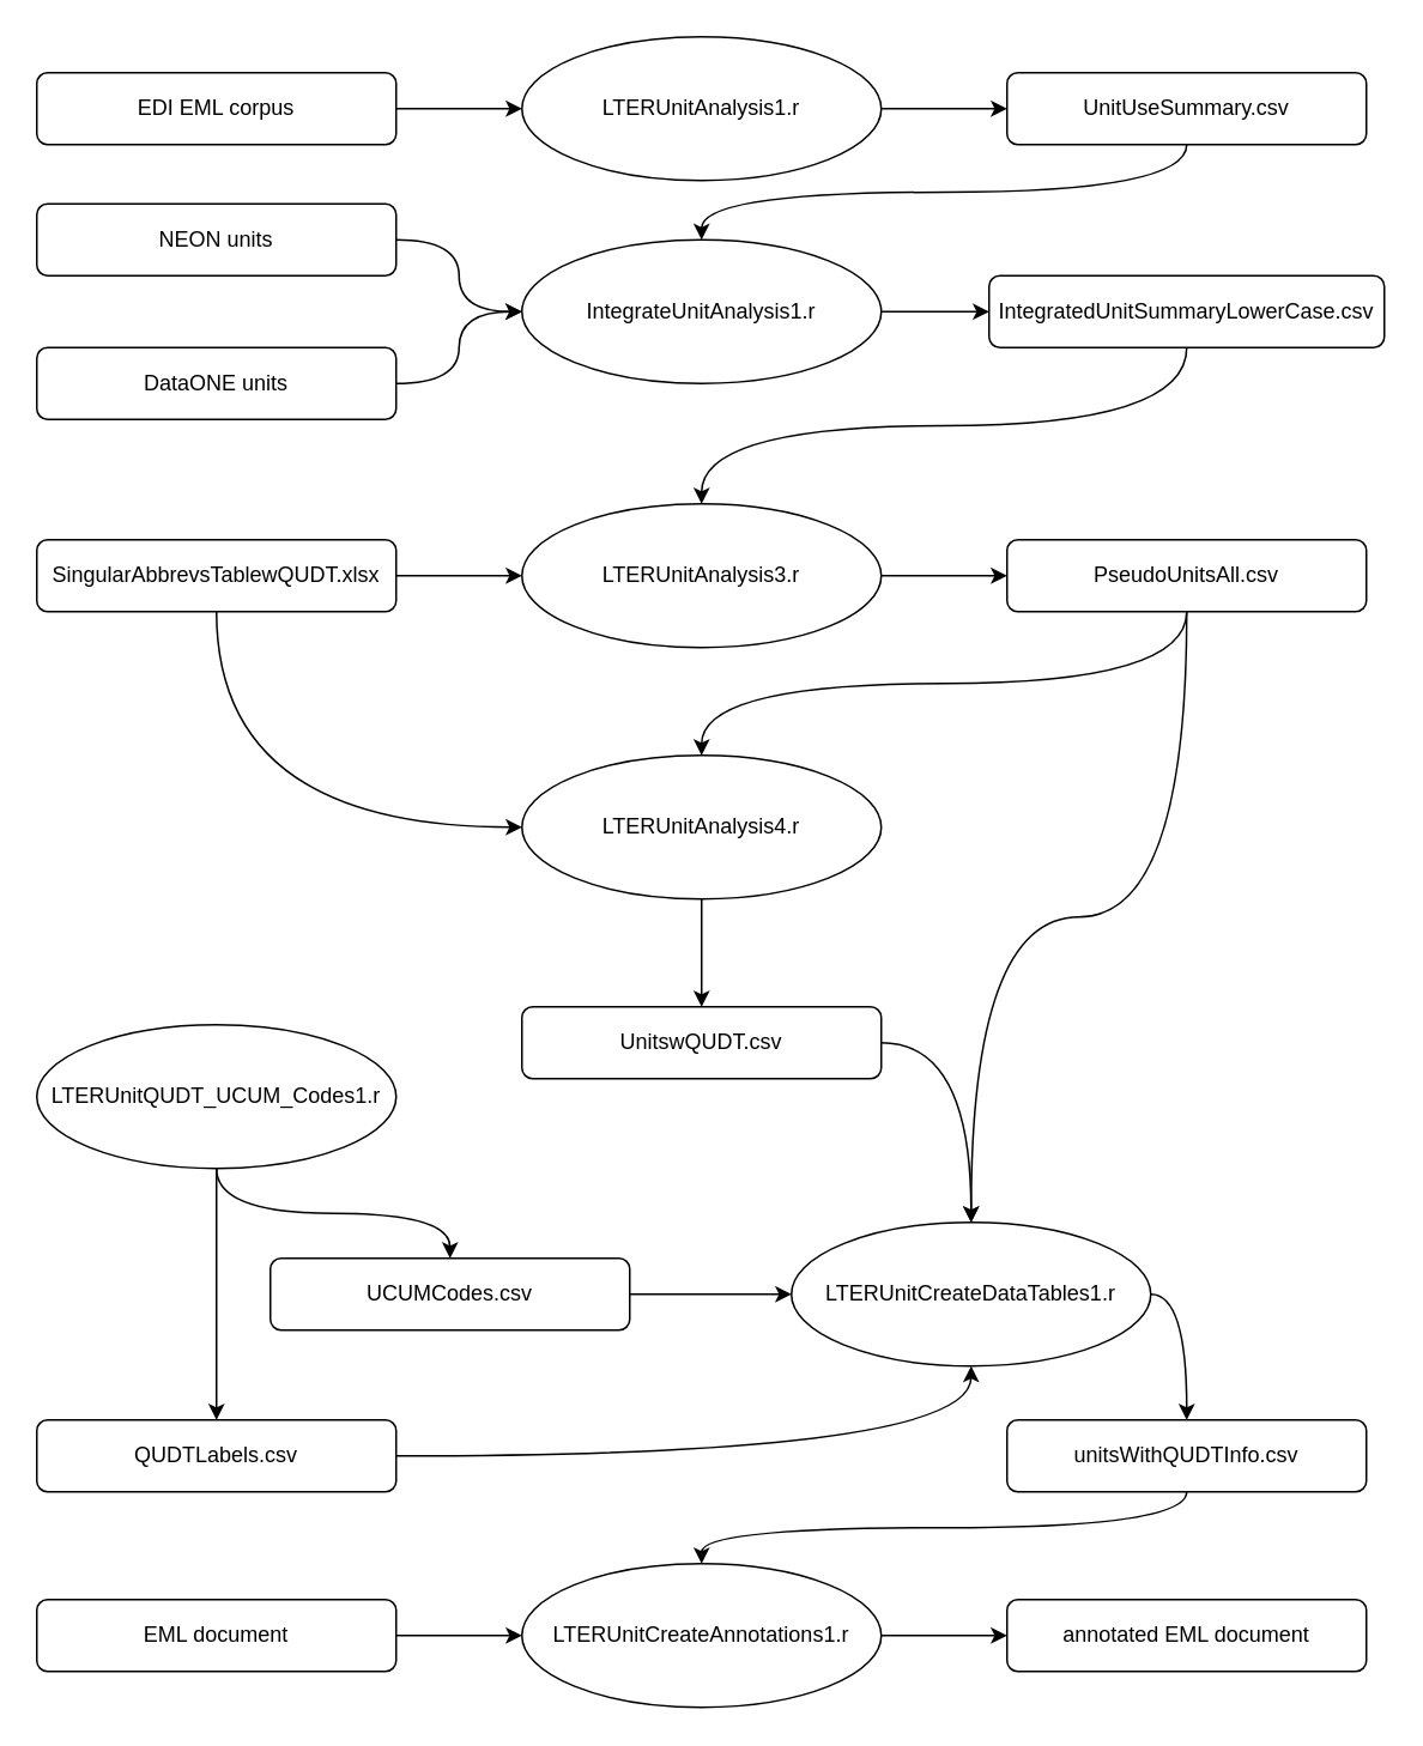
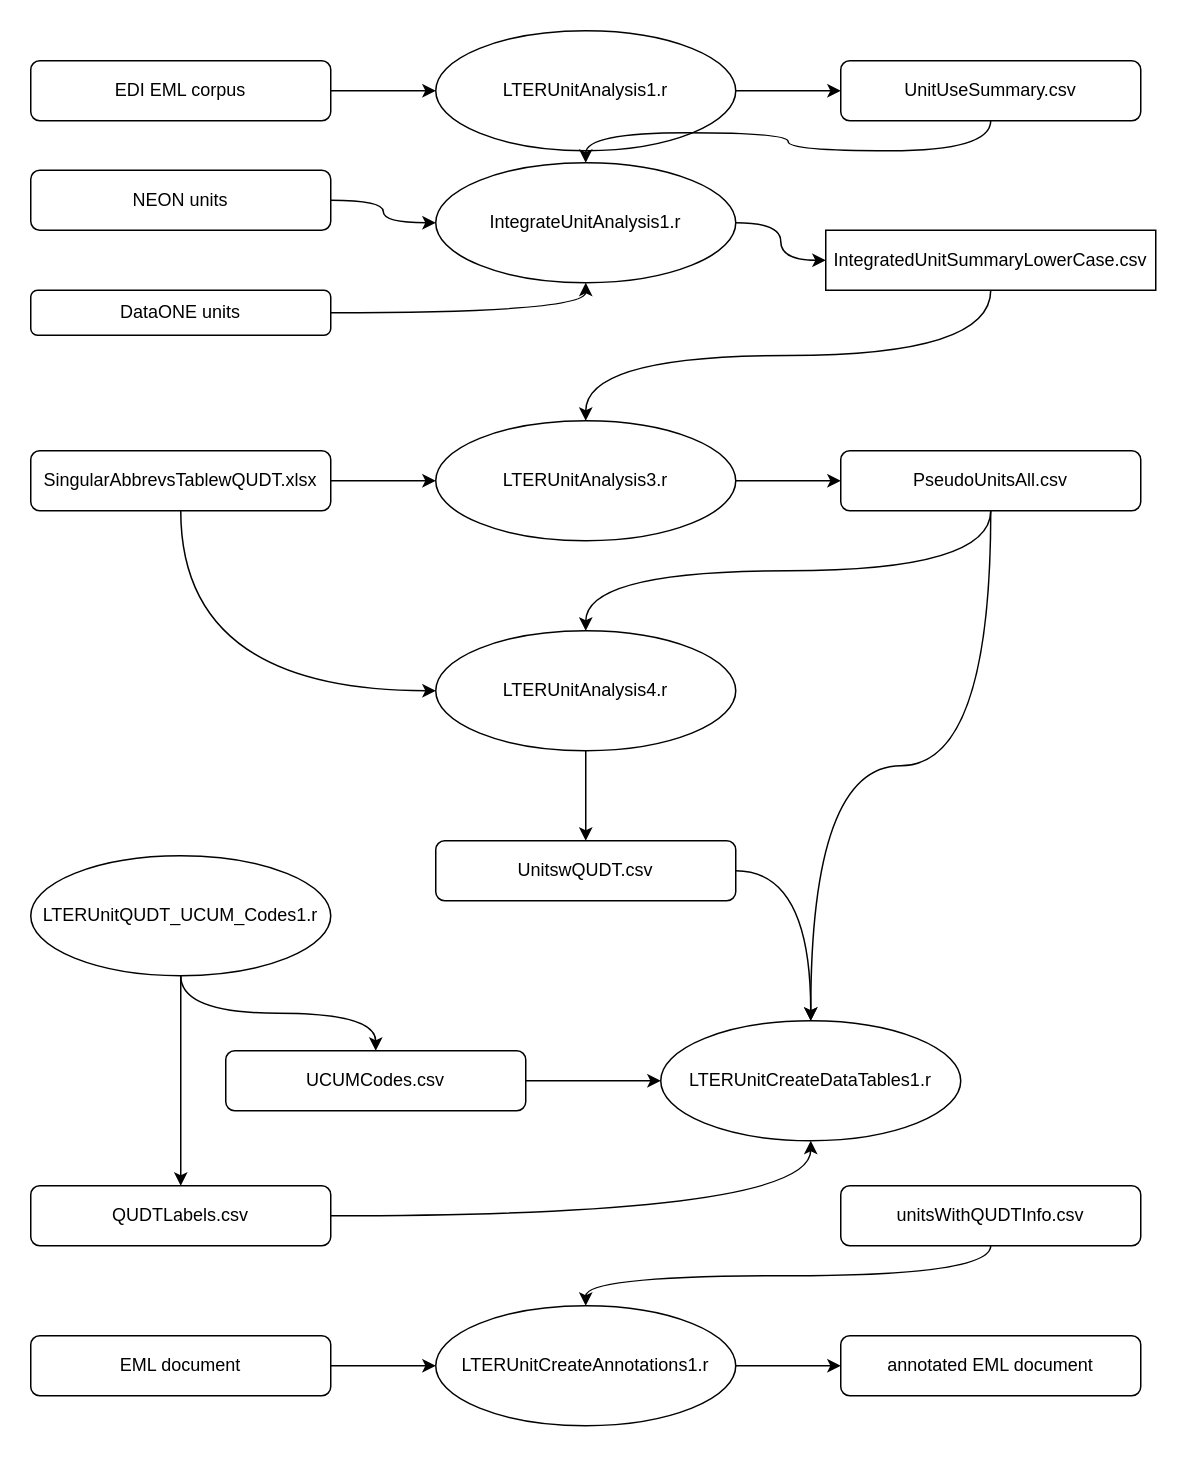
  <mxCell id="0" />
  <mxCell id="1" parent="0" />
  <mxCell id="2" style="edgeStyle=orthogonalEdgeStyle;rounded=0;orthogonalLoop=1;jettySize=auto;html=1;exitX=1;exitY=0.5;exitDx=0;exitDy=0;entryX=0;entryY=0.5;entryDx=0;entryDy=0;" edge="1" parent="1" source="3" target="12"><mxGeometry relative="1" as="geometry" /></mxCell>
  <mxCell id="3" value="LTERUnitAnalysis1.r" style="ellipse;whiteSpace=wrap;html=1;" vertex="1" parent="1"><mxGeometry x="290" y="20" width="200" height="80" as="geometry" /></mxCell>
  <mxCell id="4" style="edgeStyle=orthogonalEdgeStyle;rounded=0;orthogonalLoop=1;jettySize=auto;html=1;exitX=0.5;exitY=1;exitDx=0;exitDy=0;entryX=0.5;entryY=0;entryDx=0;entryDy=0;curved=1;" edge="1" parent="1" source="5" target="36"><mxGeometry relative="1" as="geometry" /></mxCell>
  <mxCell id="5" value="unitsWithQUDTInfo.csv" style="rounded=1;whiteSpace=wrap;html=1;fontSize=12;glass=0;strokeWidth=1;shadow=0;" vertex="1" parent="1"><mxGeometry x="560" y="790" width="200" height="40" as="geometry" /></mxCell>
  <mxCell id="6" style="edgeStyle=orthogonalEdgeStyle;rounded=0;orthogonalLoop=1;jettySize=auto;html=1;exitX=0.5;exitY=1;exitDx=0;exitDy=0;entryX=0.5;entryY=0;entryDx=0;entryDy=0;curved=1;" edge="1" parent="1" source="8" target="32"><mxGeometry relative="1" as="geometry" /></mxCell>
  <mxCell id="7" style="edgeStyle=orthogonalEdgeStyle;rounded=0;orthogonalLoop=1;jettySize=auto;html=1;exitX=0.5;exitY=1;exitDx=0;exitDy=0;entryX=0.5;entryY=0;entryDx=0;entryDy=0;curved=1;" edge="1" parent="1" source="8" target="34"><mxGeometry relative="1" as="geometry" /></mxCell>
  <mxCell id="8" value="PseudoUnitsAll.csv" style="rounded=1;whiteSpace=wrap;html=1;fontSize=12;glass=0;strokeWidth=1;shadow=0;" vertex="1" parent="1"><mxGeometry x="560" y="300" width="200" height="40" as="geometry" /></mxCell>
  <mxCell id="9" style="edgeStyle=orthogonalEdgeStyle;rounded=0;orthogonalLoop=1;jettySize=auto;html=1;exitX=0.5;exitY=1;exitDx=0;exitDy=0;curved=1;" edge="1" parent="1" source="10" target="41"><mxGeometry relative="1" as="geometry" /></mxCell>
- <mxCell id="10" value="IntegratedUnitSummaryLowerCase.csv" style="rounded=1;whiteSpace=wrap;html=1;fontSize=12;glass=0;strokeWidth=1;shadow=0;" vertex="1" parent="1"><mxGeometry x="550" y="153" width="220" height="40" as="geometry" /></mxCell>
+ <mxCell id="10" value="IntegratedUnitSummaryLowerCase.csv" style="whiteSpace=wrap;html=1;fontSize=12;glass=0;strokeWidth=1;shadow=0;rounded=0;" vertex="1" parent="1"><mxGeometry x="550" y="153" width="220" height="40" as="geometry" /></mxCell>
  <mxCell id="11" style="edgeStyle=orthogonalEdgeStyle;rounded=0;orthogonalLoop=1;jettySize=auto;html=1;exitX=0.5;exitY=1;exitDx=0;exitDy=0;entryX=0.5;entryY=0;entryDx=0;entryDy=0;curved=1;" edge="1" parent="1" source="12" target="30"><mxGeometry relative="1" as="geometry" /></mxCell>
  <mxCell id="12" value="UnitUseSummary.csv" style="rounded=1;whiteSpace=wrap;html=1;fontSize=12;glass=0;strokeWidth=1;shadow=0;" vertex="1" parent="1"><mxGeometry x="560" y="40" width="200" height="40" as="geometry" /></mxCell>
  <mxCell id="13" style="edgeStyle=orthogonalEdgeStyle;rounded=0;orthogonalLoop=1;jettySize=auto;html=1;exitX=1;exitY=0.5;exitDx=0;exitDy=0;entryX=0;entryY=0.5;entryDx=0;entryDy=0;" edge="1" parent="1" source="14" target="3"><mxGeometry relative="1" as="geometry" /></mxCell>
  <mxCell id="14" value="EDI EML corpus" style="rounded=1;whiteSpace=wrap;html=1;fontSize=12;glass=0;strokeWidth=1;shadow=0;" vertex="1" parent="1"><mxGeometry x="20" y="40" width="200" height="40" as="geometry" /></mxCell>
  <mxCell id="15" style="edgeStyle=orthogonalEdgeStyle;rounded=0;orthogonalLoop=1;jettySize=auto;html=1;exitX=1;exitY=0.5;exitDx=0;exitDy=0;entryX=0;entryY=0.5;entryDx=0;entryDy=0;curved=1;" edge="1" parent="1" source="16" target="30"><mxGeometry relative="1" as="geometry" /></mxCell>
  <mxCell id="16" value="NEON units" style="rounded=1;whiteSpace=wrap;html=1;fontSize=12;glass=0;strokeWidth=1;shadow=0;" vertex="1" parent="1"><mxGeometry x="20" y="113" width="200" height="40" as="geometry" /></mxCell>
  <mxCell id="17" style="edgeStyle=orthogonalEdgeStyle;rounded=0;orthogonalLoop=1;jettySize=auto;html=1;exitX=1;exitY=0.5;exitDx=0;exitDy=0;curved=1;" edge="1" parent="1" source="18" target="30"><mxGeometry relative="1" as="geometry" /></mxCell>
- <mxCell id="18" value="DataONE units" style="rounded=1;whiteSpace=wrap;html=1;fontSize=12;glass=0;strokeWidth=1;shadow=0;" vertex="1" parent="1"><mxGeometry x="20" y="193" width="200" height="40" as="geometry" /></mxCell>
+ <mxCell id="18" value="DataONE units" style="rounded=1;whiteSpace=wrap;html=1;fontSize=12;glass=0;strokeWidth=1;shadow=0;" vertex="1" parent="1"><mxGeometry x="20" y="193" width="200" height="30" as="geometry" /></mxCell>
  <mxCell id="19" style="edgeStyle=orthogonalEdgeStyle;rounded=0;orthogonalLoop=1;jettySize=auto;html=1;exitX=1;exitY=0.5;exitDx=0;exitDy=0;entryX=0;entryY=0.5;entryDx=0;entryDy=0;" edge="1" parent="1" source="21" target="41"><mxGeometry relative="1" as="geometry" /></mxCell>
  <mxCell id="20" style="edgeStyle=orthogonalEdgeStyle;rounded=0;orthogonalLoop=1;jettySize=auto;html=1;exitX=0.5;exitY=1;exitDx=0;exitDy=0;entryX=0;entryY=0.5;entryDx=0;entryDy=0;curved=1;" edge="1" parent="1" source="21" target="32"><mxGeometry relative="1" as="geometry" /></mxCell>
  <mxCell id="21" value="SingularAbbrevsTablewQUDT.xlsx" style="rounded=1;html=1;fontSize=12;glass=0;strokeWidth=1;shadow=0;whiteSpace=wrap;" vertex="1" parent="1"><mxGeometry x="20" y="300" width="200" height="40" as="geometry" /></mxCell>
  <mxCell id="22" style="edgeStyle=orthogonalEdgeStyle;rounded=0;orthogonalLoop=1;jettySize=auto;html=1;exitX=1;exitY=0.5;exitDx=0;exitDy=0;entryX=0;entryY=0.5;entryDx=0;entryDy=0;curved=1;" edge="1" parent="1" source="23" target="34"><mxGeometry relative="1" as="geometry" /></mxCell>
  <mxCell id="23" value="UCUMCodes.csv" style="rounded=1;whiteSpace=wrap;html=1;fontSize=12;glass=0;strokeWidth=1;shadow=0;" vertex="1" parent="1"><mxGeometry x="150" y="700" width="200" height="40" as="geometry" /></mxCell>
  <mxCell id="24" style="edgeStyle=orthogonalEdgeStyle;rounded=0;orthogonalLoop=1;jettySize=auto;html=1;exitX=1;exitY=0.5;exitDx=0;exitDy=0;entryX=0.5;entryY=1;entryDx=0;entryDy=0;curved=1;" edge="1" parent="1" source="25" target="34"><mxGeometry relative="1" as="geometry" /></mxCell>
  <mxCell id="25" value="QUDTLabels.csv" style="rounded=1;whiteSpace=wrap;html=1;fontSize=12;glass=0;strokeWidth=1;shadow=0;" vertex="1" parent="1"><mxGeometry x="20" y="790" width="200" height="40" as="geometry" /></mxCell>
  <mxCell id="26" style="edgeStyle=orthogonalEdgeStyle;rounded=0;orthogonalLoop=1;jettySize=auto;html=1;exitX=1;exitY=0.5;exitDx=0;exitDy=0;entryX=0;entryY=0.5;entryDx=0;entryDy=0;curved=1;" edge="1" parent="1" source="27" target="36"><mxGeometry relative="1" as="geometry" /></mxCell>
  <mxCell id="27" value="EML document" style="rounded=1;whiteSpace=wrap;html=1;fontSize=12;glass=0;strokeWidth=1;shadow=0;" vertex="1" parent="1"><mxGeometry x="20" y="890" width="200" height="40" as="geometry" /></mxCell>
  <mxCell id="28" value="annotated EML document" style="rounded=1;whiteSpace=wrap;html=1;fontSize=12;glass=0;strokeWidth=1;shadow=0;" vertex="1" parent="1"><mxGeometry x="560" y="890" width="200" height="40" as="geometry" /></mxCell>
  <mxCell id="29" style="edgeStyle=orthogonalEdgeStyle;rounded=0;orthogonalLoop=1;jettySize=auto;html=1;exitX=1;exitY=0.5;exitDx=0;exitDy=0;entryX=0;entryY=0.5;entryDx=0;entryDy=0;curved=1;" edge="1" parent="1" source="30" target="10"><mxGeometry relative="1" as="geometry" /></mxCell>
- <mxCell id="30" value="IntegrateUnitAnalysis1.r" style="ellipse;whiteSpace=wrap;html=1;" vertex="1" parent="1"><mxGeometry x="290" y="133" width="200" height="80" as="geometry" /></mxCell>
+ <mxCell id="30" value="IntegrateUnitAnalysis1.r" style="ellipse;whiteSpace=wrap;html=1;" vertex="1" parent="1"><mxGeometry x="290" y="108" width="200" height="80" as="geometry" /></mxCell>
  <mxCell id="31" style="edgeStyle=orthogonalEdgeStyle;rounded=0;orthogonalLoop=1;jettySize=auto;html=1;exitX=0.5;exitY=1;exitDx=0;exitDy=0;entryX=0.5;entryY=0;entryDx=0;entryDy=0;curved=1;" edge="1" parent="1" source="32" target="43"><mxGeometry relative="1" as="geometry" /></mxCell>
  <mxCell id="32" value="LTERUnitAnalysis4.r" style="ellipse;whiteSpace=wrap;html=1;" vertex="1" parent="1"><mxGeometry x="290" y="420" width="200" height="80" as="geometry" /></mxCell>
- <mxCell id="33" style="edgeStyle=orthogonalEdgeStyle;rounded=0;orthogonalLoop=1;jettySize=auto;html=1;exitX=1;exitY=0.5;exitDx=0;exitDy=0;entryX=0.5;entryY=0;entryDx=0;entryDy=0;curved=1;" edge="1" parent="1" source="34" target="5"><mxGeometry relative="1" as="geometry" /></mxCell>
  <mxCell id="34" value="LTERUnitCreateDataTables1.r" style="ellipse;whiteSpace=wrap;html=1;" vertex="1" parent="1"><mxGeometry x="440" y="680" width="200" height="80" as="geometry" /></mxCell>
  <mxCell id="35" style="edgeStyle=orthogonalEdgeStyle;rounded=0;orthogonalLoop=1;jettySize=auto;html=1;exitX=1;exitY=0.5;exitDx=0;exitDy=0;entryX=0;entryY=0.5;entryDx=0;entryDy=0;curved=1;" edge="1" parent="1" source="36" target="28"><mxGeometry relative="1" as="geometry" /></mxCell>
  <mxCell id="36" value="LTERUnitCreateAnnotations1.r" style="ellipse;whiteSpace=wrap;html=1;" vertex="1" parent="1"><mxGeometry x="290" y="870" width="200" height="80" as="geometry" /></mxCell>
  <mxCell id="37" style="edgeStyle=orthogonalEdgeStyle;rounded=0;orthogonalLoop=1;jettySize=auto;html=1;exitX=0.5;exitY=1;exitDx=0;exitDy=0;entryX=0.5;entryY=0;entryDx=0;entryDy=0;curved=1;" edge="1" parent="1" source="39" target="25"><mxGeometry relative="1" as="geometry" /></mxCell>
  <mxCell id="38" style="edgeStyle=orthogonalEdgeStyle;rounded=0;orthogonalLoop=1;jettySize=auto;html=1;exitX=0.5;exitY=1;exitDx=0;exitDy=0;entryX=0.5;entryY=0;entryDx=0;entryDy=0;curved=1;" edge="1" parent="1" source="39" target="23"><mxGeometry relative="1" as="geometry" /></mxCell>
  <mxCell id="39" value="LTERUnitQUDT_UCUM_Codes1.r" style="ellipse;whiteSpace=wrap;html=1;" vertex="1" parent="1"><mxGeometry x="20" y="570" width="200" height="80" as="geometry" /></mxCell>
  <mxCell id="40" style="edgeStyle=orthogonalEdgeStyle;rounded=0;orthogonalLoop=1;jettySize=auto;html=1;exitX=1;exitY=0.5;exitDx=0;exitDy=0;entryX=0;entryY=0.5;entryDx=0;entryDy=0;" edge="1" parent="1" source="41" target="8"><mxGeometry relative="1" as="geometry" /></mxCell>
  <mxCell id="41" value="LTERUnitAnalysis3.r" style="ellipse;whiteSpace=wrap;html=1;" vertex="1" parent="1"><mxGeometry x="290" y="280" width="200" height="80" as="geometry" /></mxCell>
  <mxCell id="42" style="edgeStyle=orthogonalEdgeStyle;rounded=0;orthogonalLoop=1;jettySize=auto;html=1;exitX=1;exitY=0.5;exitDx=0;exitDy=0;entryX=0.5;entryY=0;entryDx=0;entryDy=0;curved=1;" edge="1" parent="1" source="43" target="34"><mxGeometry relative="1" as="geometry" /></mxCell>
  <mxCell id="43" value="UnitswQUDT.csv" style="rounded=1;whiteSpace=wrap;html=1;fontSize=12;glass=0;strokeWidth=1;shadow=0;" vertex="1" parent="1"><mxGeometry x="290" y="560" width="200" height="40" as="geometry" /></mxCell>
